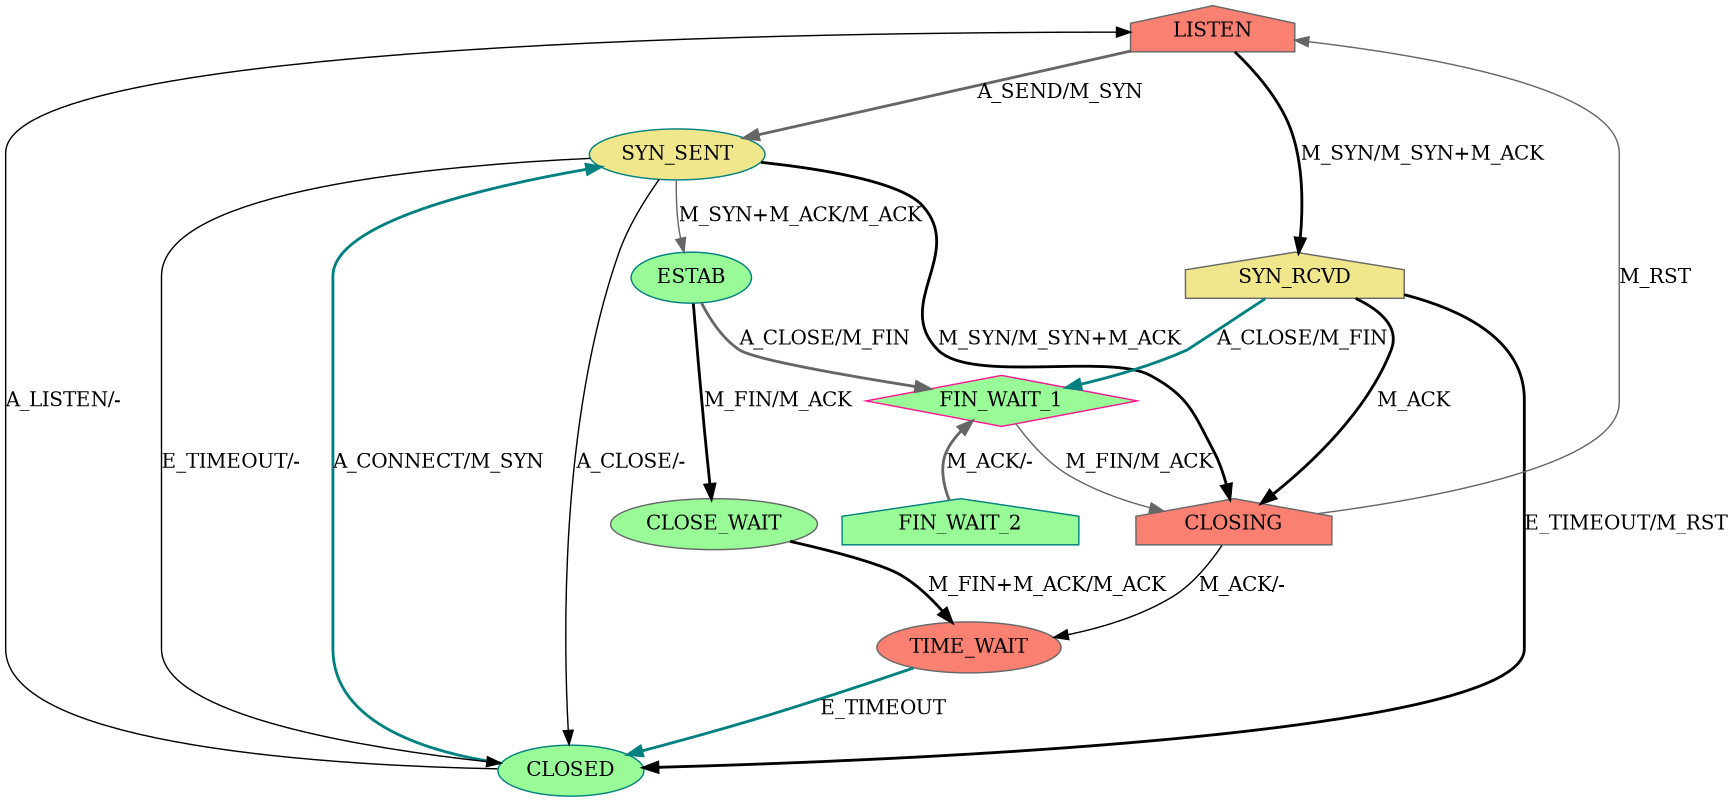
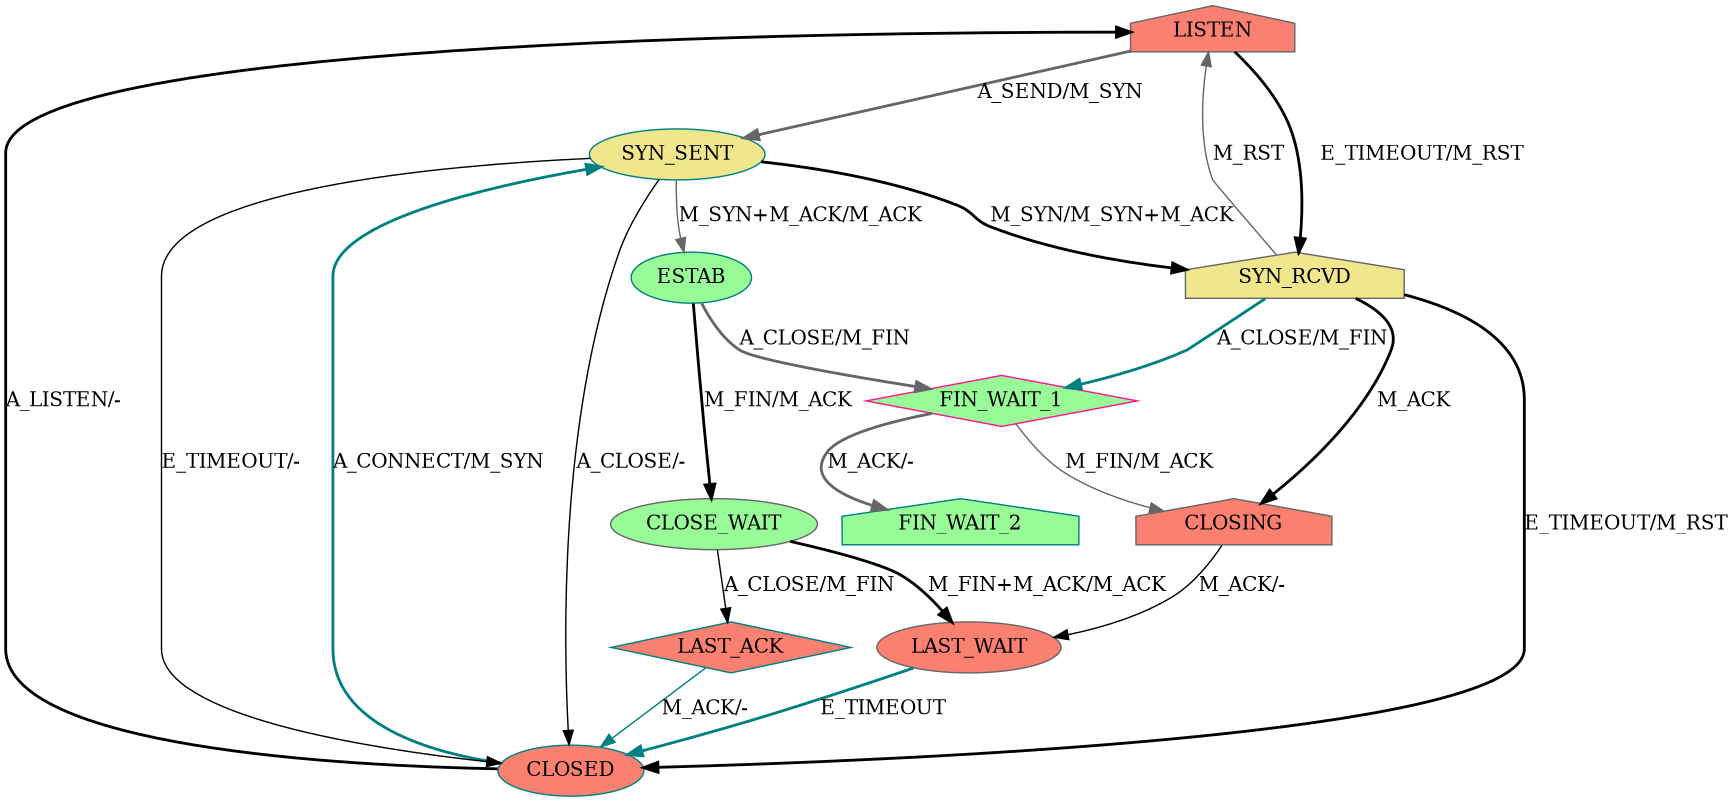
  digraph {
    node [color=gray40 fillcolor=salmon shape=ellipse style=filled]
    edge [color=black style=bold]
    LISTEN [shape=house]
-   CLOSED [color=teal fillcolor=palegreen]
+   CLOSED [color=teal]
    SYN_SENT [color=teal fillcolor=khaki]
    SYN_RCVD [fillcolor=khaki shape=house]
    ESTAB [color=teal fillcolor=palegreen]
    FIN_WAIT_1 [color=deeppink fillcolor=palegreen shape=diamond]
    CLOSING [shape=house]
    CLOSE_WAIT [fillcolor=palegreen]
    FIN_WAIT_2 [color=teal fillcolor=palegreen shape=house]
-   TIME_WAIT
+   TIME_WAIT [label=LAST_WAIT]
+   LAST_ACK [color=teal shape=diamond]
    LISTEN -> SYN_SENT [color=gray40 label="A_SEND/M_SYN"]
-   LISTEN -> SYN_RCVD [label="M_SYN/M_SYN+M_ACK"]
-   CLOSED -> LISTEN [label="A_LISTEN/-" style=solid]
+   LISTEN -> SYN_RCVD [label="E_TIMEOUT/M_RST"]
+   CLOSED -> LISTEN [label="A_LISTEN/-"]
    CLOSED -> SYN_SENT [color=teal label="A_CONNECT/M_SYN"]
    SYN_SENT -> CLOSED [label="A_CLOSE/-" style=solid]
    SYN_SENT -> CLOSED [label="E_TIMEOUT/-" style=solid]
-   SYN_SENT -> CLOSING [label="M_SYN/M_SYN+M_ACK"]
+   SYN_SENT -> SYN_RCVD [label="M_SYN/M_SYN+M_ACK"]
    SYN_SENT -> ESTAB [color=gray40 label="M_SYN+M_ACK/M_ACK" style=solid]
-   CLOSING -> LISTEN [color=gray40 label=M_RST style=solid]
+   SYN_RCVD -> LISTEN [color=gray40 label=M_RST style=solid]
    SYN_RCVD -> CLOSED [label="E_TIMEOUT/M_RST"]
    SYN_RCVD -> FIN_WAIT_1 [color=teal label="A_CLOSE/M_FIN"]
    SYN_RCVD -> CLOSING [label=M_ACK]
    ESTAB -> FIN_WAIT_1 [color=gray40 label="A_CLOSE/M_FIN"]
    ESTAB -> CLOSE_WAIT [label="M_FIN/M_ACK"]
    FIN_WAIT_1 -> CLOSING [color=gray40 label="M_FIN/M_ACK" style=solid]
-   FIN_WAIT_2 -> FIN_WAIT_1 [color=gray40 label="M_ACK/-"]
+   FIN_WAIT_1 -> FIN_WAIT_2 [color=gray40 label="M_ACK/-"]
    CLOSING -> TIME_WAIT [label="M_ACK/-" style=solid]
    CLOSE_WAIT -> TIME_WAIT [label="M_FIN+M_ACK/M_ACK"]
+   CLOSE_WAIT -> LAST_ACK [label="A_CLOSE/M_FIN" style=solid]
    TIME_WAIT -> CLOSED [color=teal label=E_TIMEOUT]
+   LAST_ACK -> CLOSED [color=teal label="M_ACK/-" style=solid]
  }
